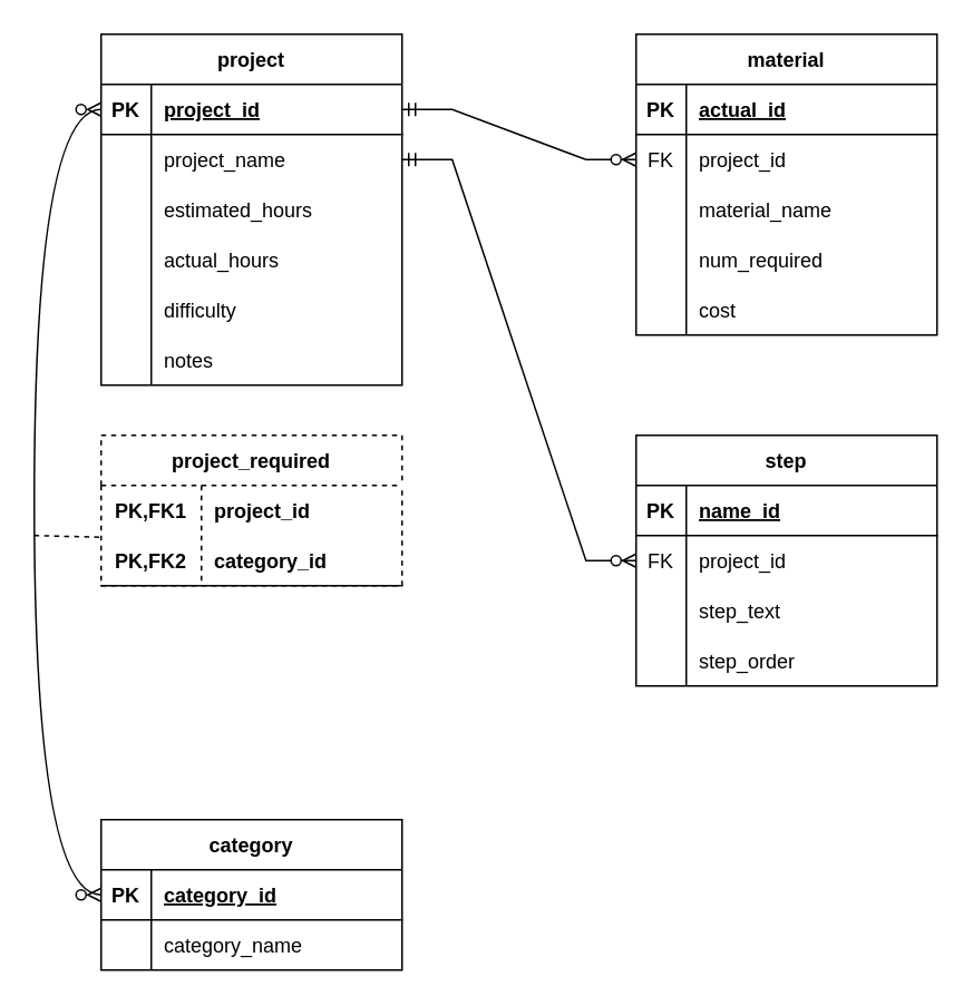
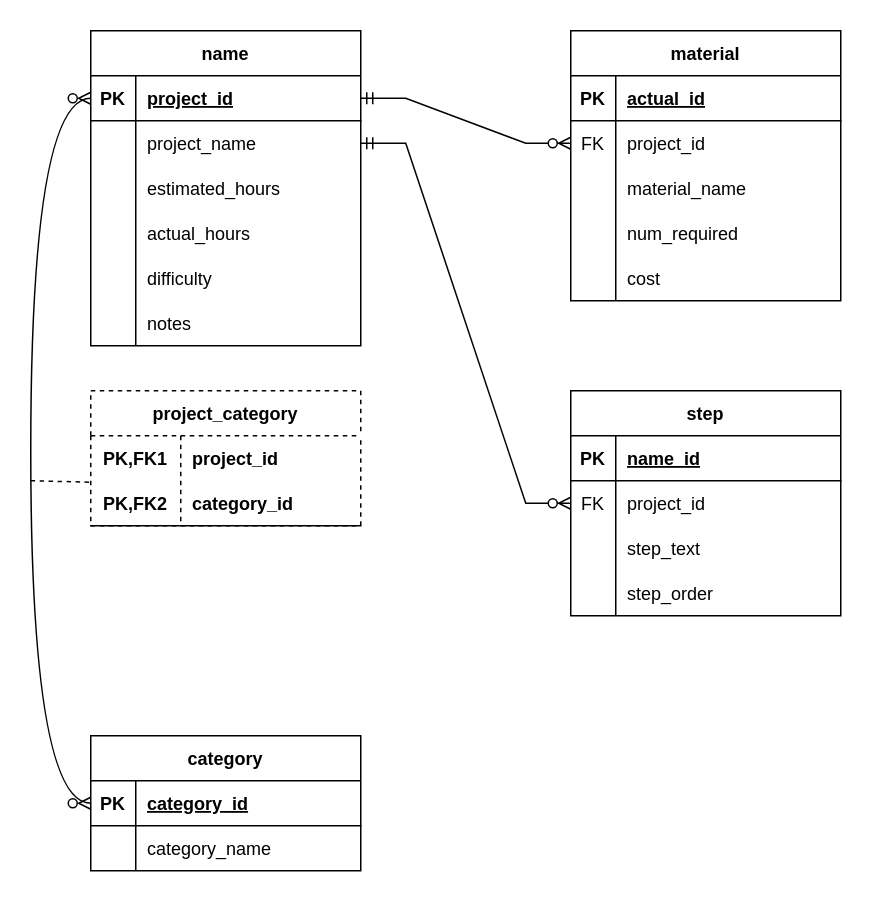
  <mxCell id="0" />
  <mxCell id="1" parent="0" />
- <mxCell id="2" value="project" style="shape=table;startSize=30;container=1;collapsible=1;childLayout=tableLayout;fixedRows=1;rowLines=0;fontStyle=1;align=center;resizeLast=1;" vertex="1" parent="1"><mxGeometry x="60" y="20" width="180" height="210" as="geometry" /></mxCell>
+ <mxCell id="2" value="name" style="shape=table;startSize=30;container=1;collapsible=1;childLayout=tableLayout;fixedRows=1;rowLines=0;fontStyle=1;align=center;resizeLast=1;" vertex="1" parent="1"><mxGeometry x="60" y="20" width="180" height="210" as="geometry" /></mxCell>
  <mxCell id="3" value="" style="shape=tableRow;horizontal=0;startSize=0;swimlaneHead=0;swimlaneBody=0;fillColor=none;collapsible=0;dropTarget=0;points=[[0,0.5],[1,0.5]];portConstraint=eastwest;top=0;left=0;right=0;bottom=1;" vertex="1" parent="2"><mxGeometry y="30" width="180" height="30" as="geometry" /></mxCell>
  <mxCell id="4" value="PK" style="shape=partialRectangle;connectable=0;fillColor=none;top=0;left=0;bottom=0;right=0;fontStyle=1;overflow=hidden;" vertex="1" parent="3"><mxGeometry width="30" height="30" as="geometry"><mxRectangle width="30" height="30" as="alternateBounds" /></mxGeometry></mxCell>
  <mxCell id="5" value="project_id" style="shape=partialRectangle;connectable=0;fillColor=none;top=0;left=0;bottom=0;right=0;align=left;spacingLeft=6;fontStyle=5;overflow=hidden;" vertex="1" parent="3"><mxGeometry x="30" width="150" height="30" as="geometry"><mxRectangle width="150" height="30" as="alternateBounds" /></mxGeometry></mxCell>
  <mxCell id="6" value="" style="shape=tableRow;horizontal=0;startSize=0;swimlaneHead=0;swimlaneBody=0;fillColor=none;collapsible=0;dropTarget=0;points=[[0,0.5],[1,0.5]];portConstraint=eastwest;top=0;left=0;right=0;bottom=0;" vertex="1" parent="2"><mxGeometry y="60" width="180" height="30" as="geometry" /></mxCell>
  <mxCell id="7" value="" style="shape=partialRectangle;connectable=0;fillColor=none;top=0;left=0;bottom=0;right=0;editable=1;overflow=hidden;" vertex="1" parent="6"><mxGeometry width="30" height="30" as="geometry"><mxRectangle width="30" height="30" as="alternateBounds" /></mxGeometry></mxCell>
  <mxCell id="8" value="project_name" style="shape=partialRectangle;connectable=0;fillColor=none;top=0;left=0;bottom=0;right=0;align=left;spacingLeft=6;overflow=hidden;" vertex="1" parent="6"><mxGeometry x="30" width="150" height="30" as="geometry"><mxRectangle width="150" height="30" as="alternateBounds" /></mxGeometry></mxCell>
  <mxCell id="9" value="" style="shape=tableRow;horizontal=0;startSize=0;swimlaneHead=0;swimlaneBody=0;fillColor=none;collapsible=0;dropTarget=0;points=[[0,0.5],[1,0.5]];portConstraint=eastwest;top=0;left=0;right=0;bottom=0;" vertex="1" parent="2"><mxGeometry y="90" width="180" height="30" as="geometry" /></mxCell>
  <mxCell id="10" value="" style="shape=partialRectangle;connectable=0;fillColor=none;top=0;left=0;bottom=0;right=0;editable=1;overflow=hidden;" vertex="1" parent="9"><mxGeometry width="30" height="30" as="geometry"><mxRectangle width="30" height="30" as="alternateBounds" /></mxGeometry></mxCell>
  <mxCell id="11" value="estimated_hours" style="shape=partialRectangle;connectable=0;fillColor=none;top=0;left=0;bottom=0;right=0;align=left;spacingLeft=6;overflow=hidden;" vertex="1" parent="9"><mxGeometry x="30" width="150" height="30" as="geometry"><mxRectangle width="150" height="30" as="alternateBounds" /></mxGeometry></mxCell>
  <mxCell id="12" value="" style="shape=tableRow;horizontal=0;startSize=0;swimlaneHead=0;swimlaneBody=0;fillColor=none;collapsible=0;dropTarget=0;points=[[0,0.5],[1,0.5]];portConstraint=eastwest;top=0;left=0;right=0;bottom=0;" vertex="1" parent="2"><mxGeometry y="120" width="180" height="30" as="geometry" /></mxCell>
  <mxCell id="13" value="" style="shape=partialRectangle;connectable=0;fillColor=none;top=0;left=0;bottom=0;right=0;editable=1;overflow=hidden;" vertex="1" parent="12"><mxGeometry width="30" height="30" as="geometry"><mxRectangle width="30" height="30" as="alternateBounds" /></mxGeometry></mxCell>
  <mxCell id="14" value="actual_hours" style="shape=partialRectangle;connectable=0;fillColor=none;top=0;left=0;bottom=0;right=0;align=left;spacingLeft=6;overflow=hidden;" vertex="1" parent="12"><mxGeometry x="30" width="150" height="30" as="geometry"><mxRectangle width="150" height="30" as="alternateBounds" /></mxGeometry></mxCell>
  <mxCell id="15" style="shape=tableRow;horizontal=0;startSize=0;swimlaneHead=0;swimlaneBody=0;fillColor=none;collapsible=0;dropTarget=0;points=[[0,0.5],[1,0.5]];portConstraint=eastwest;top=0;left=0;right=0;bottom=0;" vertex="1" parent="2"><mxGeometry y="150" width="180" height="30" as="geometry" /></mxCell>
  <mxCell id="16" style="shape=partialRectangle;connectable=0;fillColor=none;top=0;left=0;bottom=0;right=0;editable=1;overflow=hidden;" vertex="1" parent="15"><mxGeometry width="30" height="30" as="geometry"><mxRectangle width="30" height="30" as="alternateBounds" /></mxGeometry></mxCell>
  <mxCell id="17" value="difficulty" style="shape=partialRectangle;connectable=0;fillColor=none;top=0;left=0;bottom=0;right=0;align=left;spacingLeft=6;overflow=hidden;" vertex="1" parent="15"><mxGeometry x="30" width="150" height="30" as="geometry"><mxRectangle width="150" height="30" as="alternateBounds" /></mxGeometry></mxCell>
  <mxCell id="18" style="shape=tableRow;horizontal=0;startSize=0;swimlaneHead=0;swimlaneBody=0;fillColor=none;collapsible=0;dropTarget=0;points=[[0,0.5],[1,0.5]];portConstraint=eastwest;top=0;left=0;right=0;bottom=0;" vertex="1" parent="2"><mxGeometry y="180" width="180" height="30" as="geometry" /></mxCell>
  <mxCell id="19" style="shape=partialRectangle;connectable=0;fillColor=none;top=0;left=0;bottom=0;right=0;editable=1;overflow=hidden;" vertex="1" parent="18"><mxGeometry width="30" height="30" as="geometry"><mxRectangle width="30" height="30" as="alternateBounds" /></mxGeometry></mxCell>
  <mxCell id="20" value="notes" style="shape=partialRectangle;connectable=0;fillColor=none;top=0;left=0;bottom=0;right=0;align=left;spacingLeft=6;overflow=hidden;" vertex="1" parent="18"><mxGeometry x="30" width="150" height="30" as="geometry"><mxRectangle width="150" height="30" as="alternateBounds" /></mxGeometry></mxCell>
  <mxCell id="21" value="material" style="shape=table;startSize=30;container=1;collapsible=1;childLayout=tableLayout;fixedRows=1;rowLines=0;fontStyle=1;align=center;resizeLast=1;" vertex="1" parent="1"><mxGeometry x="380" y="20" width="180" height="180" as="geometry" /></mxCell>
  <mxCell id="22" value="" style="shape=tableRow;horizontal=0;startSize=0;swimlaneHead=0;swimlaneBody=0;fillColor=none;collapsible=0;dropTarget=0;points=[[0,0.5],[1,0.5]];portConstraint=eastwest;top=0;left=0;right=0;bottom=1;" vertex="1" parent="21"><mxGeometry y="30" width="180" height="30" as="geometry" /></mxCell>
  <mxCell id="23" value="PK" style="shape=partialRectangle;connectable=0;fillColor=none;top=0;left=0;bottom=0;right=0;fontStyle=1;overflow=hidden;" vertex="1" parent="22"><mxGeometry width="30" height="30" as="geometry"><mxRectangle width="30" height="30" as="alternateBounds" /></mxGeometry></mxCell>
  <mxCell id="24" value="actual_id" style="shape=partialRectangle;connectable=0;fillColor=none;top=0;left=0;bottom=0;right=0;align=left;spacingLeft=6;fontStyle=5;overflow=hidden;" vertex="1" parent="22"><mxGeometry x="30" width="150" height="30" as="geometry"><mxRectangle width="150" height="30" as="alternateBounds" /></mxGeometry></mxCell>
  <mxCell id="25" value="" style="shape=tableRow;horizontal=0;startSize=0;swimlaneHead=0;swimlaneBody=0;fillColor=none;collapsible=0;dropTarget=0;points=[[0,0.5],[1,0.5]];portConstraint=eastwest;top=0;left=0;right=0;bottom=0;" vertex="1" parent="21"><mxGeometry y="60" width="180" height="30" as="geometry" /></mxCell>
  <mxCell id="26" value="FK" style="shape=partialRectangle;connectable=0;fillColor=none;top=0;left=0;bottom=0;right=0;editable=1;overflow=hidden;" vertex="1" parent="25"><mxGeometry width="30" height="30" as="geometry"><mxRectangle width="30" height="30" as="alternateBounds" /></mxGeometry></mxCell>
  <mxCell id="27" value="project_id" style="shape=partialRectangle;connectable=0;fillColor=none;top=0;left=0;bottom=0;right=0;align=left;spacingLeft=6;overflow=hidden;" vertex="1" parent="25"><mxGeometry x="30" width="150" height="30" as="geometry"><mxRectangle width="150" height="30" as="alternateBounds" /></mxGeometry></mxCell>
  <mxCell id="28" value="" style="shape=tableRow;horizontal=0;startSize=0;swimlaneHead=0;swimlaneBody=0;fillColor=none;collapsible=0;dropTarget=0;points=[[0,0.5],[1,0.5]];portConstraint=eastwest;top=0;left=0;right=0;bottom=0;" vertex="1" parent="21"><mxGeometry y="90" width="180" height="30" as="geometry" /></mxCell>
  <mxCell id="29" value="" style="shape=partialRectangle;connectable=0;fillColor=none;top=0;left=0;bottom=0;right=0;editable=1;overflow=hidden;" vertex="1" parent="28"><mxGeometry width="30" height="30" as="geometry"><mxRectangle width="30" height="30" as="alternateBounds" /></mxGeometry></mxCell>
  <mxCell id="30" value="material_name" style="shape=partialRectangle;connectable=0;fillColor=none;top=0;left=0;bottom=0;right=0;align=left;spacingLeft=6;overflow=hidden;" vertex="1" parent="28"><mxGeometry x="30" width="150" height="30" as="geometry"><mxRectangle width="150" height="30" as="alternateBounds" /></mxGeometry></mxCell>
  <mxCell id="31" value="" style="shape=tableRow;horizontal=0;startSize=0;swimlaneHead=0;swimlaneBody=0;fillColor=none;collapsible=0;dropTarget=0;points=[[0,0.5],[1,0.5]];portConstraint=eastwest;top=0;left=0;right=0;bottom=0;" vertex="1" parent="21"><mxGeometry y="120" width="180" height="30" as="geometry" /></mxCell>
  <mxCell id="32" value="" style="shape=partialRectangle;connectable=0;fillColor=none;top=0;left=0;bottom=0;right=0;editable=1;overflow=hidden;" vertex="1" parent="31"><mxGeometry width="30" height="30" as="geometry"><mxRectangle width="30" height="30" as="alternateBounds" /></mxGeometry></mxCell>
  <mxCell id="33" value="num_required" style="shape=partialRectangle;connectable=0;fillColor=none;top=0;left=0;bottom=0;right=0;align=left;spacingLeft=6;overflow=hidden;" vertex="1" parent="31"><mxGeometry x="30" width="150" height="30" as="geometry"><mxRectangle width="150" height="30" as="alternateBounds" /></mxGeometry></mxCell>
  <mxCell id="34" style="shape=tableRow;horizontal=0;startSize=0;swimlaneHead=0;swimlaneBody=0;fillColor=none;collapsible=0;dropTarget=0;points=[[0,0.5],[1,0.5]];portConstraint=eastwest;top=0;left=0;right=0;bottom=0;" vertex="1" parent="21"><mxGeometry y="150" width="180" height="30" as="geometry" /></mxCell>
  <mxCell id="35" style="shape=partialRectangle;connectable=0;fillColor=none;top=0;left=0;bottom=0;right=0;editable=1;overflow=hidden;" vertex="1" parent="34"><mxGeometry width="30" height="30" as="geometry"><mxRectangle width="30" height="30" as="alternateBounds" /></mxGeometry></mxCell>
  <mxCell id="36" value="cost" style="shape=partialRectangle;connectable=0;fillColor=none;top=0;left=0;bottom=0;right=0;align=left;spacingLeft=6;overflow=hidden;" vertex="1" parent="34"><mxGeometry x="30" width="150" height="30" as="geometry"><mxRectangle width="150" height="30" as="alternateBounds" /></mxGeometry></mxCell>
- <mxCell id="37" value="project_required" style="shape=table;startSize=30;container=1;collapsible=1;childLayout=tableLayout;fixedRows=1;rowLines=0;fontStyle=1;align=center;resizeLast=1;dashed=1;" vertex="1" parent="1"><mxGeometry x="60" y="260" width="180" height="90" as="geometry" /></mxCell>
+ <mxCell id="37" value="project_category" style="shape=table;startSize=30;container=1;collapsible=1;childLayout=tableLayout;fixedRows=1;rowLines=0;fontStyle=1;align=center;resizeLast=1;dashed=1;" vertex="1" parent="1"><mxGeometry x="60" y="260" width="180" height="90" as="geometry" /></mxCell>
  <mxCell id="38" value="" style="shape=tableRow;horizontal=0;startSize=0;swimlaneHead=0;swimlaneBody=0;fillColor=none;collapsible=0;dropTarget=0;points=[[0,0.5],[1,0.5]];portConstraint=eastwest;top=0;left=0;right=0;bottom=0;" vertex="1" parent="37"><mxGeometry y="30" width="180" height="30" as="geometry" /></mxCell>
  <mxCell id="39" value="PK,FK1" style="shape=partialRectangle;connectable=0;fillColor=none;top=0;left=0;bottom=0;right=0;fontStyle=1;overflow=hidden;" vertex="1" parent="38"><mxGeometry width="60" height="30" as="geometry"><mxRectangle width="60" height="30" as="alternateBounds" /></mxGeometry></mxCell>
  <mxCell id="40" value="project_id" style="shape=partialRectangle;connectable=0;fillColor=none;top=0;left=0;bottom=0;right=0;align=left;spacingLeft=6;fontStyle=1;overflow=hidden;" vertex="1" parent="38"><mxGeometry x="60" width="120" height="30" as="geometry"><mxRectangle width="120" height="30" as="alternateBounds" /></mxGeometry></mxCell>
  <mxCell id="41" value="" style="shape=tableRow;horizontal=0;startSize=0;swimlaneHead=0;swimlaneBody=0;fillColor=none;collapsible=0;dropTarget=0;points=[[0,0.5],[1,0.5]];portConstraint=eastwest;top=0;left=0;right=0;bottom=1;" vertex="1" parent="37"><mxGeometry y="60" width="180" height="30" as="geometry" /></mxCell>
  <mxCell id="42" value="PK,FK2" style="shape=partialRectangle;connectable=0;fillColor=none;top=0;left=0;bottom=0;right=0;fontStyle=1;overflow=hidden;" vertex="1" parent="41"><mxGeometry width="60" height="30" as="geometry"><mxRectangle width="60" height="30" as="alternateBounds" /></mxGeometry></mxCell>
  <mxCell id="43" value="category_id" style="shape=partialRectangle;connectable=0;fillColor=none;top=0;left=0;bottom=0;right=0;align=left;spacingLeft=6;fontStyle=1;overflow=hidden;" vertex="1" parent="41"><mxGeometry x="60" width="120" height="30" as="geometry"><mxRectangle width="120" height="30" as="alternateBounds" /></mxGeometry></mxCell>
  <mxCell id="44" value="" style="edgeStyle=entityRelationEdgeStyle;fontSize=12;html=1;endArrow=ERzeroToMany;startArrow=ERmandOne;rounded=0;entryX=0;entryY=0.5;entryDx=0;entryDy=0;exitX=1;exitY=0.5;exitDx=0;exitDy=0;" edge="1" parent="1" source="3" target="25"><mxGeometry width="100" height="100" relative="1" as="geometry"><mxPoint x="340" y="380" as="sourcePoint" /><mxPoint x="440" y="280" as="targetPoint" /></mxGeometry></mxCell>
  <mxCell id="45" value="step" style="shape=table;startSize=30;container=1;collapsible=1;childLayout=tableLayout;fixedRows=1;rowLines=0;fontStyle=1;align=center;resizeLast=1;" vertex="1" parent="1"><mxGeometry x="380" y="260" width="180" height="150" as="geometry" /></mxCell>
  <mxCell id="46" value="" style="shape=tableRow;horizontal=0;startSize=0;swimlaneHead=0;swimlaneBody=0;fillColor=none;collapsible=0;dropTarget=0;points=[[0,0.5],[1,0.5]];portConstraint=eastwest;top=0;left=0;right=0;bottom=1;" vertex="1" parent="45"><mxGeometry y="30" width="180" height="30" as="geometry" /></mxCell>
  <mxCell id="47" value="PK" style="shape=partialRectangle;connectable=0;fillColor=none;top=0;left=0;bottom=0;right=0;fontStyle=1;overflow=hidden;" vertex="1" parent="46"><mxGeometry width="30" height="30" as="geometry"><mxRectangle width="30" height="30" as="alternateBounds" /></mxGeometry></mxCell>
  <mxCell id="48" value="name_id" style="shape=partialRectangle;connectable=0;fillColor=none;top=0;left=0;bottom=0;right=0;align=left;spacingLeft=6;fontStyle=5;overflow=hidden;" vertex="1" parent="46"><mxGeometry x="30" width="150" height="30" as="geometry"><mxRectangle width="150" height="30" as="alternateBounds" /></mxGeometry></mxCell>
  <mxCell id="49" value="" style="shape=tableRow;horizontal=0;startSize=0;swimlaneHead=0;swimlaneBody=0;fillColor=none;collapsible=0;dropTarget=0;points=[[0,0.5],[1,0.5]];portConstraint=eastwest;top=0;left=0;right=0;bottom=0;" vertex="1" parent="45"><mxGeometry y="60" width="180" height="30" as="geometry" /></mxCell>
  <mxCell id="50" value="FK" style="shape=partialRectangle;connectable=0;fillColor=none;top=0;left=0;bottom=0;right=0;editable=1;overflow=hidden;" vertex="1" parent="49"><mxGeometry width="30" height="30" as="geometry"><mxRectangle width="30" height="30" as="alternateBounds" /></mxGeometry></mxCell>
  <mxCell id="51" value="project_id" style="shape=partialRectangle;connectable=0;fillColor=none;top=0;left=0;bottom=0;right=0;align=left;spacingLeft=6;overflow=hidden;" vertex="1" parent="49"><mxGeometry x="30" width="150" height="30" as="geometry"><mxRectangle width="150" height="30" as="alternateBounds" /></mxGeometry></mxCell>
  <mxCell id="52" value="" style="shape=tableRow;horizontal=0;startSize=0;swimlaneHead=0;swimlaneBody=0;fillColor=none;collapsible=0;dropTarget=0;points=[[0,0.5],[1,0.5]];portConstraint=eastwest;top=0;left=0;right=0;bottom=0;" vertex="1" parent="45"><mxGeometry y="90" width="180" height="30" as="geometry" /></mxCell>
  <mxCell id="53" value="" style="shape=partialRectangle;connectable=0;fillColor=none;top=0;left=0;bottom=0;right=0;editable=1;overflow=hidden;" vertex="1" parent="52"><mxGeometry width="30" height="30" as="geometry"><mxRectangle width="30" height="30" as="alternateBounds" /></mxGeometry></mxCell>
  <mxCell id="54" value="step_text" style="shape=partialRectangle;connectable=0;fillColor=none;top=0;left=0;bottom=0;right=0;align=left;spacingLeft=6;overflow=hidden;" vertex="1" parent="52"><mxGeometry x="30" width="150" height="30" as="geometry"><mxRectangle width="150" height="30" as="alternateBounds" /></mxGeometry></mxCell>
  <mxCell id="55" value="" style="shape=tableRow;horizontal=0;startSize=0;swimlaneHead=0;swimlaneBody=0;fillColor=none;collapsible=0;dropTarget=0;points=[[0,0.5],[1,0.5]];portConstraint=eastwest;top=0;left=0;right=0;bottom=0;" vertex="1" parent="45"><mxGeometry y="120" width="180" height="30" as="geometry" /></mxCell>
  <mxCell id="56" value="" style="shape=partialRectangle;connectable=0;fillColor=none;top=0;left=0;bottom=0;right=0;editable=1;overflow=hidden;" vertex="1" parent="55"><mxGeometry width="30" height="30" as="geometry"><mxRectangle width="30" height="30" as="alternateBounds" /></mxGeometry></mxCell>
  <mxCell id="57" value="step_order" style="shape=partialRectangle;connectable=0;fillColor=none;top=0;left=0;bottom=0;right=0;align=left;spacingLeft=6;overflow=hidden;" vertex="1" parent="55"><mxGeometry x="30" width="150" height="30" as="geometry"><mxRectangle width="150" height="30" as="alternateBounds" /></mxGeometry></mxCell>
  <mxCell id="58" value="category" style="shape=table;startSize=30;container=1;collapsible=1;childLayout=tableLayout;fixedRows=1;rowLines=0;fontStyle=1;align=center;resizeLast=1;" vertex="1" parent="1"><mxGeometry x="60" y="490" width="180" height="90" as="geometry" /></mxCell>
  <mxCell id="59" value="" style="shape=tableRow;horizontal=0;startSize=0;swimlaneHead=0;swimlaneBody=0;fillColor=none;collapsible=0;dropTarget=0;points=[[0,0.5],[1,0.5]];portConstraint=eastwest;top=0;left=0;right=0;bottom=1;" vertex="1" parent="58"><mxGeometry y="30" width="180" height="30" as="geometry" /></mxCell>
  <mxCell id="60" value="PK" style="shape=partialRectangle;connectable=0;fillColor=none;top=0;left=0;bottom=0;right=0;fontStyle=1;overflow=hidden;" vertex="1" parent="59"><mxGeometry width="30" height="30" as="geometry"><mxRectangle width="30" height="30" as="alternateBounds" /></mxGeometry></mxCell>
  <mxCell id="61" value="category_id" style="shape=partialRectangle;connectable=0;fillColor=none;top=0;left=0;bottom=0;right=0;align=left;spacingLeft=6;fontStyle=5;overflow=hidden;" vertex="1" parent="59"><mxGeometry x="30" width="150" height="30" as="geometry"><mxRectangle width="150" height="30" as="alternateBounds" /></mxGeometry></mxCell>
  <mxCell id="62" value="" style="shape=tableRow;horizontal=0;startSize=0;swimlaneHead=0;swimlaneBody=0;fillColor=none;collapsible=0;dropTarget=0;points=[[0,0.5],[1,0.5]];portConstraint=eastwest;top=0;left=0;right=0;bottom=0;" vertex="1" parent="58"><mxGeometry y="60" width="180" height="30" as="geometry" /></mxCell>
  <mxCell id="63" value="" style="shape=partialRectangle;connectable=0;fillColor=none;top=0;left=0;bottom=0;right=0;editable=1;overflow=hidden;" vertex="1" parent="62"><mxGeometry width="30" height="30" as="geometry"><mxRectangle width="30" height="30" as="alternateBounds" /></mxGeometry></mxCell>
  <mxCell id="64" value="category_name" style="shape=partialRectangle;connectable=0;fillColor=none;top=0;left=0;bottom=0;right=0;align=left;spacingLeft=6;overflow=hidden;" vertex="1" parent="62"><mxGeometry x="30" width="150" height="30" as="geometry"><mxRectangle width="150" height="30" as="alternateBounds" /></mxGeometry></mxCell>
  <mxCell id="65" value="" style="fontSize=12;html=1;endArrow=ERzeroToMany;endFill=1;startArrow=ERzeroToMany;rounded=0;entryX=0;entryY=0.5;entryDx=0;entryDy=0;exitX=0;exitY=0.5;exitDx=0;exitDy=0;edgeStyle=orthogonalEdgeStyle;curved=1;" edge="1" parent="1" source="59" target="3"><mxGeometry width="100" height="100" relative="1" as="geometry"><mxPoint x="-80" y="170" as="sourcePoint" /><mxPoint x="20" y="70" as="targetPoint" /><Array as="points"><mxPoint x="20" y="535" /><mxPoint x="20" y="65" /></Array></mxGeometry></mxCell>
  <mxCell id="66" value="" style="endArrow=none;html=1;rounded=0;curved=1;entryX=0.006;entryY=1.033;entryDx=0;entryDy=0;entryPerimeter=0;dashed=1;" edge="1" parent="1" target="38"><mxGeometry relative="1" as="geometry"><mxPoint x="20" y="320" as="sourcePoint" /><mxPoint x="420" y="450" as="targetPoint" /></mxGeometry></mxCell>
  <mxCell id="67" value="" style="edgeStyle=entityRelationEdgeStyle;fontSize=12;html=1;endArrow=ERzeroToMany;startArrow=ERmandOne;rounded=0;entryX=0;entryY=0.5;entryDx=0;entryDy=0;exitX=1;exitY=0.5;exitDx=0;exitDy=0;" edge="1" parent="1" source="6" target="49"><mxGeometry width="100" height="100" relative="1" as="geometry"><mxPoint x="280" y="450" as="sourcePoint" /><mxPoint x="420" y="480" as="targetPoint" /></mxGeometry></mxCell>
